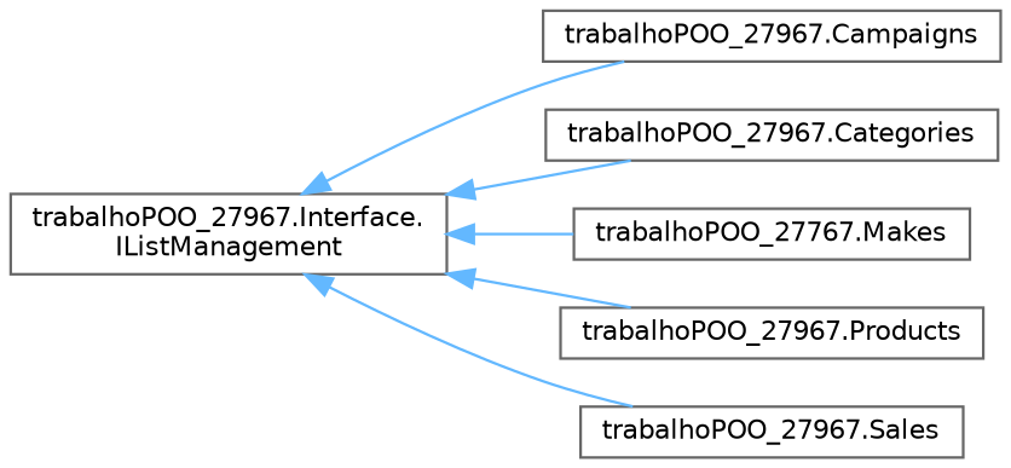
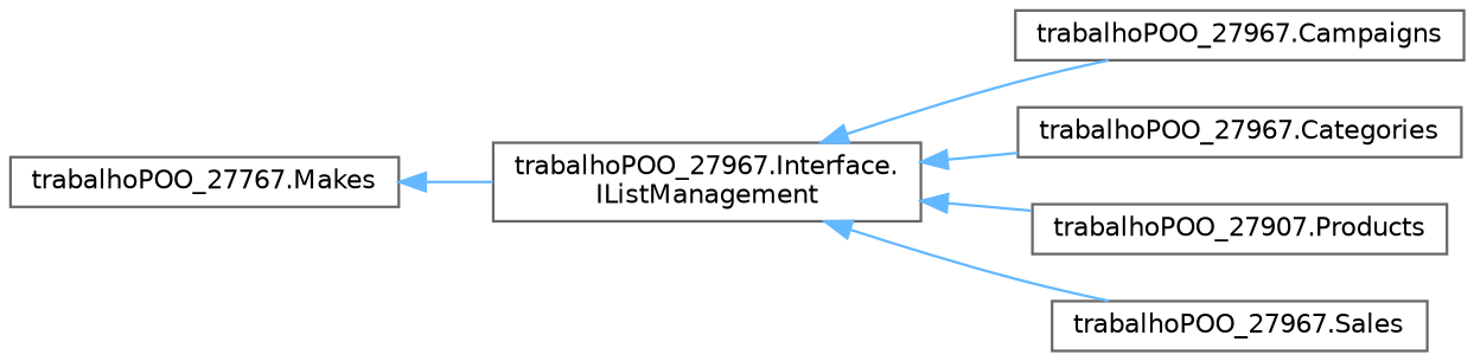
  digraph {
    rankdir=LR
    node [color=grey40 fillcolor=white fontname=Helvetica fontsize=10 shape=box style=filled]
    edge [color=steelblue1 dir=back fontname=Helvetica fontsize=10 labelfontname=Helvetica labelfontsize=10 style=solid]
    n1 [height=0.2 label="trabalhoPOO_27967.Interface.\lIListManagement" width=0.4]
    n2 [height=0.2 label="trabalhoPOO_27967.Campaigns" width=0.4]
    n3 [height=0.2 label="trabalhoPOO_27967.Categories" width=0.4]
    n4 [height=0.2 label="trabalhoPOO_27767.Makes" width=0.4]
-   n5 [height=0.2 label="trabalhoPOO_27967.Products" width=0.4]
+   n5 [height=0.2 label="trabalhoPOO_27907.Products" width=0.4]
    n6 [height=0.2 label="trabalhoPOO_27967.Sales" width=0.4]
    n1 -> n2
    n1 -> n3
-   n1 -> n4
+   n4 -> n1
    n1 -> n5
    n1 -> n6
  }
